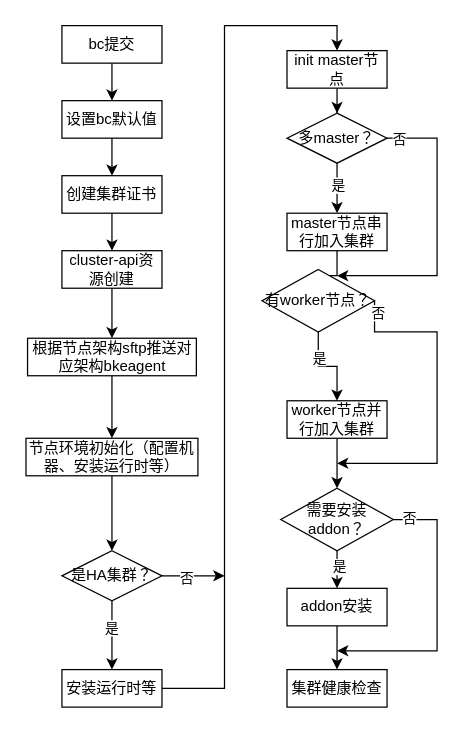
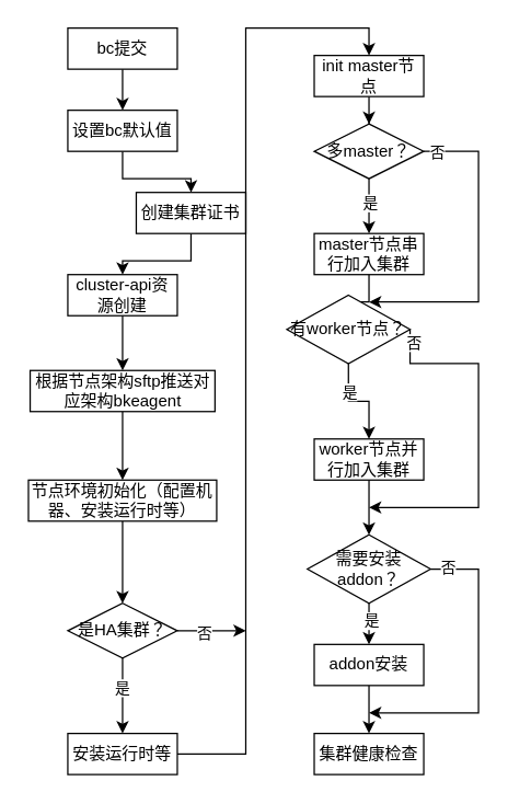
  <mxCell id="0" />
  <mxCell id="1" parent="0" />
  <mxCell id="2" value="" style="edgeStyle=orthogonalEdgeStyle;rounded=0;orthogonalLoop=1;jettySize=auto;html=1;" edge="1" parent="1" source="3" target="18"><mxGeometry relative="1" as="geometry" /></mxCell>
  <mxCell id="3" value="bc提交" style="rounded=0;whiteSpace=wrap;html=1;" vertex="1" parent="1"><mxGeometry x="49" y="20" width="80" height="30" as="geometry" /></mxCell>
  <mxCell id="4" style="edgeStyle=orthogonalEdgeStyle;rounded=0;orthogonalLoop=1;jettySize=auto;html=1;exitX=0.5;exitY=1;exitDx=0;exitDy=0;entryX=0.5;entryY=0;entryDx=0;entryDy=0;" edge="1" parent="1" source="5" target="7"><mxGeometry relative="1" as="geometry" /></mxCell>
- <mxCell id="5" value="创建集群证书" style="rounded=0;whiteSpace=wrap;html=1;" vertex="1" parent="1"><mxGeometry x="49" y="140" width="80" height="30" as="geometry" /></mxCell>
+ <mxCell id="5" value="创建集群证书" style="rounded=0;whiteSpace=wrap;html=1;" vertex="1" parent="1"><mxGeometry x="99" y="140" width="80" height="30" as="geometry" /></mxCell>
  <mxCell id="6" style="edgeStyle=orthogonalEdgeStyle;rounded=0;orthogonalLoop=1;jettySize=auto;html=1;exitX=0.5;exitY=1;exitDx=0;exitDy=0;entryX=0.5;entryY=0;entryDx=0;entryDy=0;" edge="1" parent="1" source="7" target="16"><mxGeometry relative="1" as="geometry" /></mxCell>
  <mxCell id="7" value="cluster-api资源创建" style="rounded=0;whiteSpace=wrap;html=1;" vertex="1" parent="1"><mxGeometry x="49" y="200" width="80" height="30" as="geometry" /></mxCell>
  <mxCell id="8" style="edgeStyle=orthogonalEdgeStyle;rounded=0;orthogonalLoop=1;jettySize=auto;html=1;exitX=0.5;exitY=1;exitDx=0;exitDy=0;entryX=0.5;entryY=0;entryDx=0;entryDy=0;" edge="1" parent="1" source="12" target="14"><mxGeometry relative="1" as="geometry" /></mxCell>
  <mxCell id="9" value="是" style="edgeLabel;html=1;align=center;verticalAlign=middle;resizable=0;points=[];" vertex="1" connectable="0" parent="8"><mxGeometry x="-0.248" y="-1" relative="1" as="geometry"><mxPoint as="offset" /></mxGeometry></mxCell>
  <mxCell id="10" style="edgeStyle=orthogonalEdgeStyle;rounded=0;orthogonalLoop=1;jettySize=auto;html=1;exitX=1;exitY=0.5;exitDx=0;exitDy=0;" edge="1" parent="1" source="12"><mxGeometry relative="1" as="geometry"><mxPoint x="179" y="460" as="targetPoint" /></mxGeometry></mxCell>
  <mxCell id="11" value="否" style="edgeLabel;html=1;align=center;verticalAlign=middle;resizable=0;points=[];" vertex="1" connectable="0" parent="10"><mxGeometry x="-0.244" y="-1" relative="1" as="geometry"><mxPoint as="offset" /></mxGeometry></mxCell>
  <mxCell id="12" value="是HA集群？" style="rhombus;whiteSpace=wrap;html=1;" vertex="1" parent="1"><mxGeometry x="49" y="440" width="80" height="40" as="geometry" /></mxCell>
  <mxCell id="13" style="edgeStyle=orthogonalEdgeStyle;rounded=0;orthogonalLoop=1;jettySize=auto;html=1;entryX=0.5;entryY=0;entryDx=0;entryDy=0;" edge="1" parent="1" source="14" target="22"><mxGeometry relative="1" as="geometry"><mxPoint x="189" y="30" as="targetPoint" /></mxGeometry></mxCell>
  <mxCell id="14" value="安装运行时等" style="rounded=0;whiteSpace=wrap;html=1;" vertex="1" parent="1"><mxGeometry x="49" y="535" width="80" height="30" as="geometry" /></mxCell>
  <mxCell id="15" style="edgeStyle=orthogonalEdgeStyle;rounded=0;orthogonalLoop=1;jettySize=auto;html=1;exitX=0.5;exitY=1;exitDx=0;exitDy=0;entryX=0.5;entryY=0;entryDx=0;entryDy=0;" edge="1" parent="1" source="16" target="20"><mxGeometry relative="1" as="geometry" /></mxCell>
  <mxCell id="16" value="根据节点架构sftp推送对应架构bkeagent" style="rounded=0;whiteSpace=wrap;html=1;" vertex="1" parent="1"><mxGeometry x="21.5" y="270" width="135" height="30" as="geometry" /></mxCell>
  <mxCell id="17" style="edgeStyle=orthogonalEdgeStyle;rounded=0;orthogonalLoop=1;jettySize=auto;html=1;exitX=0.5;exitY=1;exitDx=0;exitDy=0;entryX=0.5;entryY=0;entryDx=0;entryDy=0;" edge="1" parent="1" source="18" target="5"><mxGeometry relative="1" as="geometry" /></mxCell>
  <mxCell id="18" value="设置bc默认值" style="rounded=0;whiteSpace=wrap;html=1;" vertex="1" parent="1"><mxGeometry x="49" y="80" width="80" height="30" as="geometry" /></mxCell>
  <mxCell id="19" style="edgeStyle=orthogonalEdgeStyle;rounded=0;orthogonalLoop=1;jettySize=auto;html=1;exitX=0.5;exitY=1;exitDx=0;exitDy=0;entryX=0.5;entryY=0;entryDx=0;entryDy=0;" edge="1" parent="1" source="20" target="12"><mxGeometry relative="1" as="geometry" /></mxCell>
  <mxCell id="20" value="节点环境初始化（配置机器、安装运行时等）" style="rounded=0;whiteSpace=wrap;html=1;" vertex="1" parent="1"><mxGeometry x="20.25" y="350" width="137.5" height="30" as="geometry" /></mxCell>
  <mxCell id="21" value="" style="edgeStyle=orthogonalEdgeStyle;rounded=0;orthogonalLoop=1;jettySize=auto;html=1;" edge="1" parent="1" source="22" target="32"><mxGeometry relative="1" as="geometry" /></mxCell>
  <mxCell id="22" value="init master节点" style="rounded=0;whiteSpace=wrap;html=1;" vertex="1" parent="1"><mxGeometry x="229" y="40" width="80" height="30" as="geometry" /></mxCell>
  <mxCell id="23" value="" style="edgeStyle=orthogonalEdgeStyle;rounded=0;orthogonalLoop=1;jettySize=auto;html=1;" edge="1" parent="1" source="24" target="44"><mxGeometry relative="1" as="geometry" /></mxCell>
  <mxCell id="24" value="worker节点并行加入集群" style="rounded=0;whiteSpace=wrap;html=1;" vertex="1" parent="1"><mxGeometry x="229" y="320" width="80" height="30" as="geometry" /></mxCell>
  <mxCell id="25" value="" style="edgeStyle=orthogonalEdgeStyle;rounded=0;orthogonalLoop=1;jettySize=auto;html=1;" edge="1" parent="1" source="26" target="27"><mxGeometry relative="1" as="geometry" /></mxCell>
  <mxCell id="26" value="addon安装" style="rounded=0;whiteSpace=wrap;html=1;" vertex="1" parent="1"><mxGeometry x="229" y="470" width="80" height="30" as="geometry" /></mxCell>
  <mxCell id="27" value="集群健康检查" style="rounded=0;whiteSpace=wrap;html=1;" vertex="1" parent="1"><mxGeometry x="229" y="535" width="80" height="30" as="geometry" /></mxCell>
  <mxCell id="28" value="" style="edgeStyle=orthogonalEdgeStyle;rounded=0;orthogonalLoop=1;jettySize=auto;html=1;" edge="1" parent="1" source="32" target="34"><mxGeometry relative="1" as="geometry"><Array as="points"><mxPoint x="269" y="160" /><mxPoint x="269" y="160" /></Array></mxGeometry></mxCell>
  <mxCell id="29" value="是" style="edgeLabel;html=1;align=center;verticalAlign=middle;resizable=0;points=[];" vertex="1" connectable="0" parent="28"><mxGeometry x="-0.149" relative="1" as="geometry"><mxPoint as="offset" /></mxGeometry></mxCell>
  <mxCell id="30" style="edgeStyle=orthogonalEdgeStyle;rounded=0;orthogonalLoop=1;jettySize=auto;html=1;exitX=1;exitY=0.5;exitDx=0;exitDy=0;" edge="1" parent="1" source="32"><mxGeometry relative="1" as="geometry"><mxPoint x="269" y="220" as="targetPoint" /><Array as="points"><mxPoint x="349" y="110" /><mxPoint x="349" y="220" /></Array></mxGeometry></mxCell>
  <mxCell id="31" value="否" style="edgeLabel;html=1;align=center;verticalAlign=middle;resizable=0;points=[];" vertex="1" connectable="0" parent="30"><mxGeometry x="-0.919" relative="1" as="geometry"><mxPoint as="offset" /></mxGeometry></mxCell>
  <mxCell id="32" value="多master？" style="rhombus;whiteSpace=wrap;html=1;" vertex="1" parent="1"><mxGeometry x="229" y="90" width="80" height="40" as="geometry" /></mxCell>
  <mxCell id="33" value="" style="edgeStyle=orthogonalEdgeStyle;rounded=0;orthogonalLoop=1;jettySize=auto;html=1;" edge="1" parent="1" source="34" target="39"><mxGeometry relative="1" as="geometry" /></mxCell>
  <mxCell id="34" value="master节点串行加入集群" style="rounded=0;whiteSpace=wrap;html=1;" vertex="1" parent="1"><mxGeometry x="229" y="170" width="80" height="30" as="geometry" /></mxCell>
  <mxCell id="35" value="" style="edgeStyle=orthogonalEdgeStyle;rounded=0;orthogonalLoop=1;jettySize=auto;html=1;" edge="1" parent="1" source="39" target="24"><mxGeometry relative="1" as="geometry" /></mxCell>
  <mxCell id="36" value="是" style="edgeLabel;html=1;align=center;verticalAlign=middle;resizable=0;points=[];" vertex="1" connectable="0" parent="35"><mxGeometry x="-0.693" y="1" relative="1" as="geometry"><mxPoint x="-1" y="9" as="offset" /></mxGeometry></mxCell>
  <mxCell id="37" style="edgeStyle=orthogonalEdgeStyle;rounded=0;orthogonalLoop=1;jettySize=auto;html=1;exitX=1;exitY=0.5;exitDx=0;exitDy=0;" edge="1" parent="1" source="39"><mxGeometry relative="1" as="geometry"><mxPoint x="269" y="370" as="targetPoint" /><Array as="points"><mxPoint x="349" y="265" /><mxPoint x="349" y="370" /></Array></mxGeometry></mxCell>
  <mxCell id="38" value="否" style="edgeLabel;html=1;align=center;verticalAlign=middle;resizable=0;points=[];" vertex="1" connectable="0" parent="37"><mxGeometry x="-0.93" y="2" relative="1" as="geometry"><mxPoint as="offset" /></mxGeometry></mxCell>
  <mxCell id="39" value="有worker节点？" style="rhombus;whiteSpace=wrap;html=1;" vertex="1" parent="1"><mxGeometry x="209" y="215" width="90" height="50" as="geometry" /></mxCell>
  <mxCell id="40" value="" style="edgeStyle=orthogonalEdgeStyle;rounded=0;orthogonalLoop=1;jettySize=auto;html=1;" edge="1" parent="1" source="44" target="26"><mxGeometry relative="1" as="geometry" /></mxCell>
  <mxCell id="41" value="是" style="edgeLabel;html=1;align=center;verticalAlign=middle;resizable=0;points=[];" vertex="1" connectable="0" parent="40"><mxGeometry x="0.29" y="1" relative="1" as="geometry"><mxPoint as="offset" /></mxGeometry></mxCell>
  <mxCell id="42" style="edgeStyle=orthogonalEdgeStyle;rounded=0;orthogonalLoop=1;jettySize=auto;html=1;exitX=1;exitY=0.5;exitDx=0;exitDy=0;" edge="1" parent="1" source="44"><mxGeometry relative="1" as="geometry"><mxPoint x="269" y="520" as="targetPoint" /><Array as="points"><mxPoint x="349" y="415" /><mxPoint x="349" y="520" /></Array></mxGeometry></mxCell>
  <mxCell id="43" value="否" style="edgeLabel;html=1;align=center;verticalAlign=middle;resizable=0;points=[];" vertex="1" connectable="0" parent="42"><mxGeometry x="-0.888" y="2" relative="1" as="geometry"><mxPoint as="offset" /></mxGeometry></mxCell>
  <mxCell id="44" value="需要安装addon？" style="rhombus;whiteSpace=wrap;html=1;" vertex="1" parent="1"><mxGeometry x="224" y="390" width="90" height="50" as="geometry" /></mxCell>
